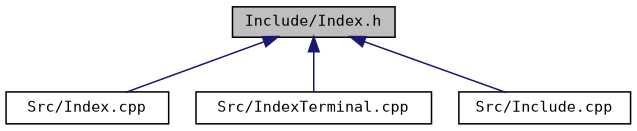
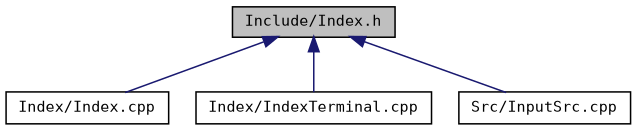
  digraph {
    fontname="DejaVu Sans Mono"
    node [color=black fillcolor=white fontname="DejaVu Sans Mono" fontsize=10 shape=record style=filled]
    edge [color=midnightblue dir=back fontname="DejaVu Sans Mono" fontsize=10 labelfontname=Helvetica labelfontsize=10 style=solid]
    n1 [fillcolor=grey75 fontcolor=black height=0.2 label="Include/Index.h" width=0.4]
-   n2 [height=0.2 label="Src/Index.cpp" width=0.4]
-   n3 [height=0.2 label="Src/IndexTerminal.cpp" width=0.4]
-   n4 [height=0.2 label="Src/Include.cpp" width=0.4]
+   n2 [height=0.2 label="Index/Index.cpp" width=0.4]
+   n3 [height=0.2 label="Index/IndexTerminal.cpp" width=0.4]
+   n4 [height=0.2 label="Src/InputSrc.cpp" width=0.4]
    n1 -> n2
    n1 -> n3
    n1 -> n4
  }
